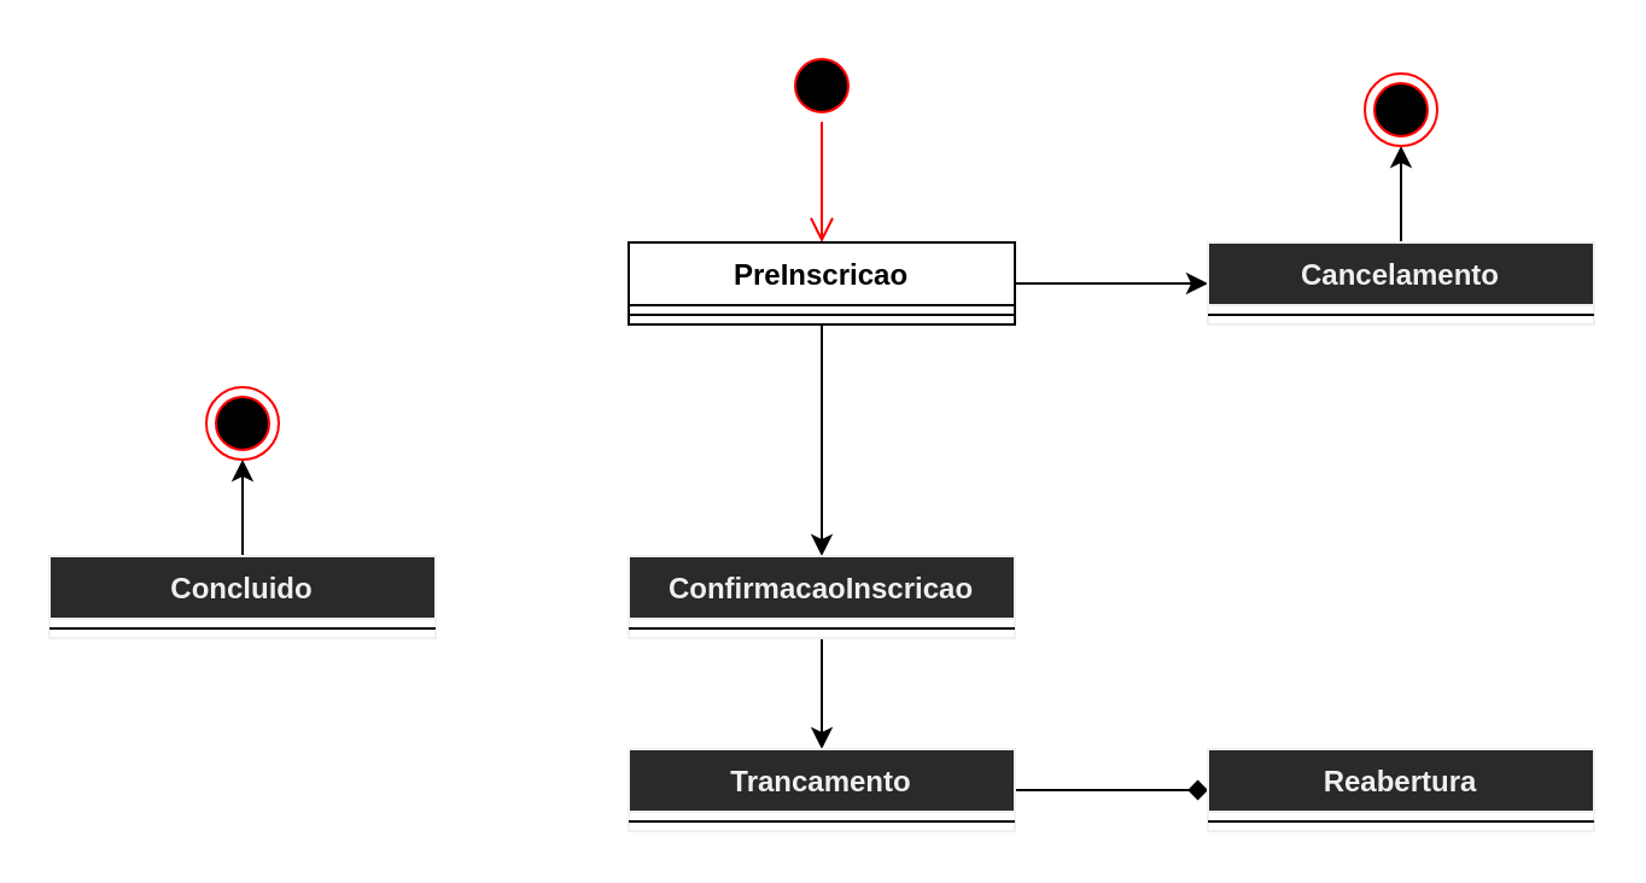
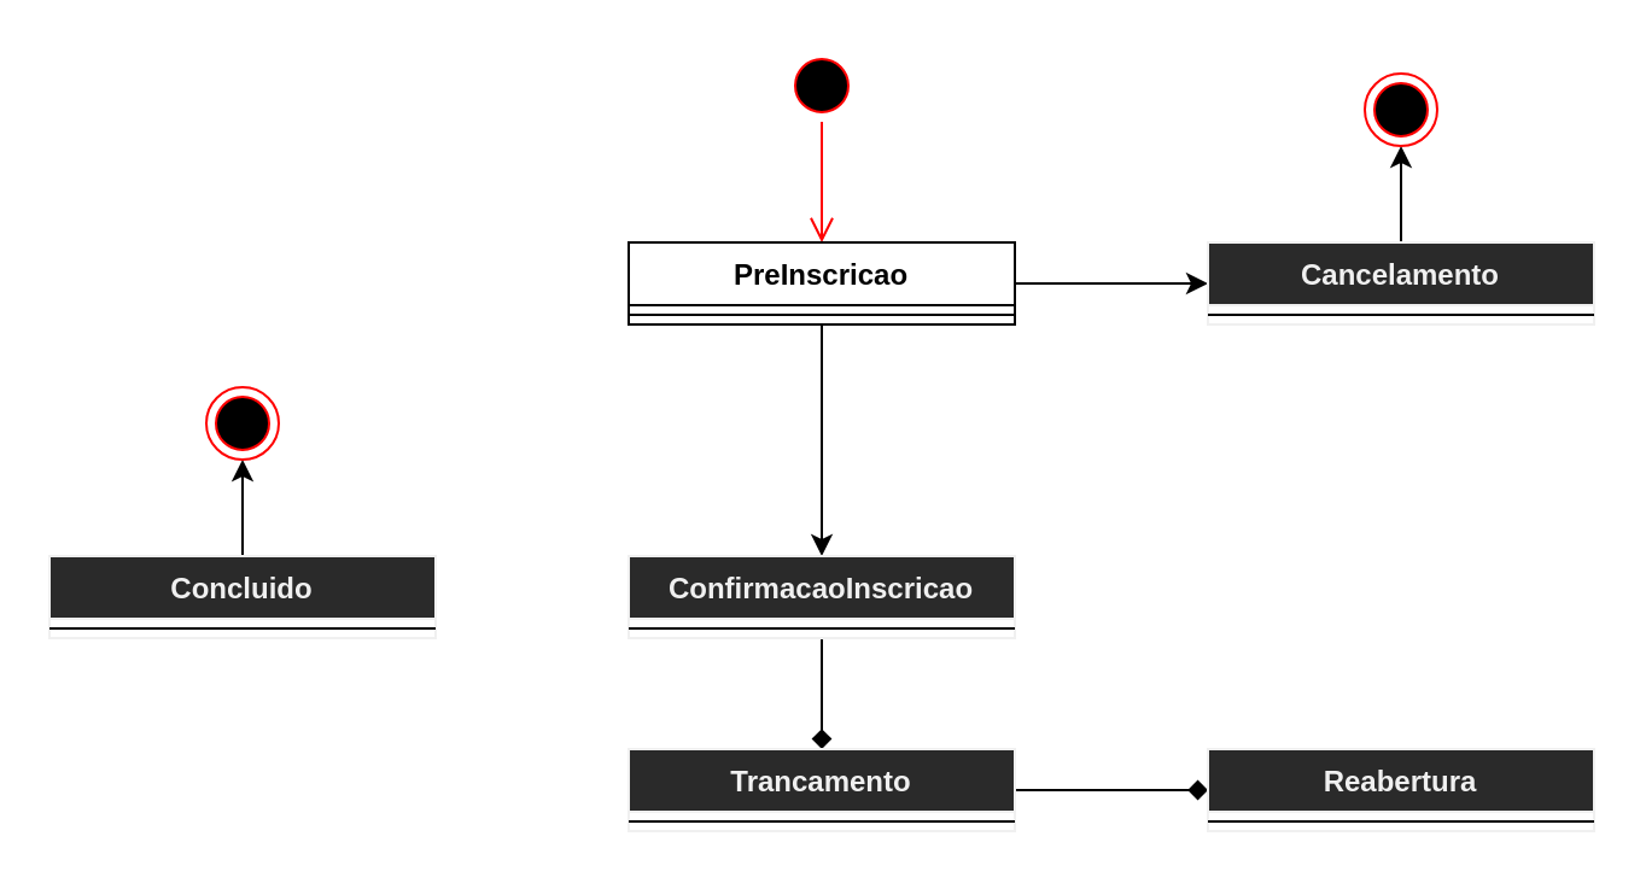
  <mxCell id="0" />
  <mxCell id="1" parent="0" />
  <mxCell id="2" value="" style="ellipse;html=1;shape=startState;fillColor=#000000;strokeColor=#ff0000;" vertex="1" parent="1"><mxGeometry x="325" y="20" width="30" height="30" as="geometry" /></mxCell>
  <mxCell id="3" value="" style="edgeStyle=orthogonalEdgeStyle;html=1;verticalAlign=bottom;endArrow=open;endSize=8;strokeColor=#ff0000;rounded=0;entryX=0.5;entryY=0;entryDx=0;entryDy=0;" edge="1" source="2" parent="1" target="6"><mxGeometry relative="1" as="geometry"><mxPoint x="340" y="160" as="targetPoint" /></mxGeometry></mxCell>
  <mxCell id="4" value="" style="edgeStyle=orthogonalEdgeStyle;rounded=0;orthogonalLoop=1;jettySize=auto;html=1;" edge="1" parent="1" source="6" target="9"><mxGeometry relative="1" as="geometry" /></mxCell>
  <mxCell id="5" value="" style="edgeStyle=orthogonalEdgeStyle;rounded=0;orthogonalLoop=1;jettySize=auto;html=1;" edge="1" parent="1" source="6" target="20"><mxGeometry relative="1" as="geometry" /></mxCell>
  <mxCell id="6" value="PreInscricao" style="swimlane;fontStyle=1;align=center;verticalAlign=top;childLayout=stackLayout;horizontal=1;startSize=26;horizontalStack=0;resizeParent=1;resizeParentMax=0;resizeLast=0;collapsible=1;marginBottom=0;" vertex="1" parent="1"><mxGeometry x="260" y="100" width="160" height="34" as="geometry" /></mxCell>
  <mxCell id="7" value="" style="line;strokeWidth=1;fillColor=none;align=left;verticalAlign=middle;spacingTop=-1;spacingLeft=3;spacingRight=3;rotatable=0;labelPosition=right;points=[];portConstraint=eastwest;" vertex="1" parent="6"><mxGeometry y="26" width="160" height="8" as="geometry" /></mxCell>
- <mxCell id="8" value="" style="edgeStyle=orthogonalEdgeStyle;rounded=0;orthogonalLoop=1;jettySize=auto;html=1;" edge="1" parent="1" source="9" target="12"><mxGeometry relative="1" as="geometry" /></mxCell>
+ <mxCell id="8" value="" style="edgeStyle=orthogonalEdgeStyle;rounded=0;orthogonalLoop=1;jettySize=auto;html=1;endArrow=diamond;" edge="1" parent="1" source="9" target="12"><mxGeometry relative="1" as="geometry" /></mxCell>
  <mxCell id="9" value="ConfirmacaoInscricao" style="swimlane;fontStyle=1;align=center;verticalAlign=top;childLayout=stackLayout;horizontal=1;startSize=26;horizontalStack=0;resizeParent=1;resizeParentMax=0;resizeLast=0;collapsible=1;marginBottom=0;fillColor=rgb(42, 42, 42);strokeColor=rgb(240, 240, 240);fontColor=rgb(240, 240, 240);" vertex="1" parent="1"><mxGeometry x="260" y="230" width="160" height="34" as="geometry" /></mxCell>
  <mxCell id="10" value="" style="line;strokeWidth=1;fillColor=none;align=left;verticalAlign=middle;spacingTop=-1;spacingLeft=3;spacingRight=3;rotatable=0;labelPosition=right;points=[];portConstraint=eastwest;" vertex="1" parent="9"><mxGeometry y="26" width="160" height="8" as="geometry" /></mxCell>
  <mxCell id="11" value="" style="edgeStyle=orthogonalEdgeStyle;rounded=0;orthogonalLoop=1;jettySize=auto;html=1;endArrow=diamond;" edge="1" parent="1" source="12" target="17"><mxGeometry relative="1" as="geometry" /></mxCell>
  <mxCell id="12" value="Trancamento" style="swimlane;fontStyle=1;align=center;verticalAlign=top;childLayout=stackLayout;horizontal=1;startSize=26;horizontalStack=0;resizeParent=1;resizeParentMax=0;resizeLast=0;collapsible=1;marginBottom=0;fillColor=rgb(42, 42, 42);strokeColor=rgb(240, 240, 240);fontColor=rgb(240, 240, 240);" vertex="1" parent="1"><mxGeometry x="260" y="310" width="160" height="34" as="geometry" /></mxCell>
  <mxCell id="13" value="" style="line;strokeWidth=1;fillColor=none;align=left;verticalAlign=middle;spacingTop=-1;spacingLeft=3;spacingRight=3;rotatable=0;labelPosition=right;points=[];portConstraint=eastwest;" vertex="1" parent="12"><mxGeometry y="26" width="160" height="8" as="geometry" /></mxCell>
  <mxCell id="14" style="edgeStyle=orthogonalEdgeStyle;rounded=0;orthogonalLoop=1;jettySize=auto;html=1;exitX=0.5;exitY=0;exitDx=0;exitDy=0;entryX=0.5;entryY=1;entryDx=0;entryDy=0;" edge="1" parent="1" source="15" target="23"><mxGeometry relative="1" as="geometry" /></mxCell>
  <mxCell id="15" value="Concluido" style="swimlane;fontStyle=1;align=center;verticalAlign=top;childLayout=stackLayout;horizontal=1;startSize=26;horizontalStack=0;resizeParent=1;resizeParentMax=0;resizeLast=0;collapsible=1;marginBottom=0;fillColor=rgb(42, 42, 42);strokeColor=rgb(240, 240, 240);fontColor=rgb(240, 240, 240);" vertex="1" parent="1"><mxGeometry x="20" y="230" width="160" height="34" as="geometry" /></mxCell>
  <mxCell id="16" value="" style="line;strokeWidth=1;fillColor=none;align=left;verticalAlign=middle;spacingTop=-1;spacingLeft=3;spacingRight=3;rotatable=0;labelPosition=right;points=[];portConstraint=eastwest;" vertex="1" parent="15"><mxGeometry y="26" width="160" height="8" as="geometry" /></mxCell>
  <mxCell id="17" value="Reabertura" style="swimlane;fontStyle=1;align=center;verticalAlign=top;childLayout=stackLayout;horizontal=1;startSize=26;horizontalStack=0;resizeParent=1;resizeParentMax=0;resizeLast=0;collapsible=1;marginBottom=0;fillColor=rgb(42, 42, 42);strokeColor=rgb(240, 240, 240);fontColor=rgb(240, 240, 240);" vertex="1" parent="1"><mxGeometry x="500" y="310" width="160" height="34" as="geometry" /></mxCell>
  <mxCell id="18" value="" style="line;strokeWidth=1;fillColor=none;align=left;verticalAlign=middle;spacingTop=-1;spacingLeft=3;spacingRight=3;rotatable=0;labelPosition=right;points=[];portConstraint=eastwest;" vertex="1" parent="17"><mxGeometry y="26" width="160" height="8" as="geometry" /></mxCell>
  <mxCell id="19" style="edgeStyle=orthogonalEdgeStyle;rounded=0;orthogonalLoop=1;jettySize=auto;html=1;exitX=0.5;exitY=0;exitDx=0;exitDy=0;entryX=0.5;entryY=1;entryDx=0;entryDy=0;" edge="1" parent="1" source="20" target="22"><mxGeometry relative="1" as="geometry" /></mxCell>
  <mxCell id="20" value="Cancelamento" style="swimlane;fontStyle=1;align=center;verticalAlign=top;childLayout=stackLayout;horizontal=1;startSize=26;horizontalStack=0;resizeParent=1;resizeParentMax=0;resizeLast=0;collapsible=1;marginBottom=0;fillColor=rgb(42, 42, 42);strokeColor=rgb(240, 240, 240);fontColor=rgb(240, 240, 240);" vertex="1" parent="1"><mxGeometry x="500" y="100" width="160" height="34" as="geometry" /></mxCell>
  <mxCell id="21" value="" style="line;strokeWidth=1;fillColor=none;align=left;verticalAlign=middle;spacingTop=-1;spacingLeft=3;spacingRight=3;rotatable=0;labelPosition=right;points=[];portConstraint=eastwest;" vertex="1" parent="20"><mxGeometry y="26" width="160" height="8" as="geometry" /></mxCell>
  <mxCell id="22" value="" style="ellipse;html=1;shape=endState;fillColor=#000000;strokeColor=#ff0000;" vertex="1" parent="1"><mxGeometry x="565" y="30" width="30" height="30" as="geometry" /></mxCell>
  <mxCell id="23" value="" style="ellipse;html=1;shape=endState;fillColor=#000000;strokeColor=#ff0000;" vertex="1" parent="1"><mxGeometry x="85" y="160" width="30" height="30" as="geometry" /></mxCell>
